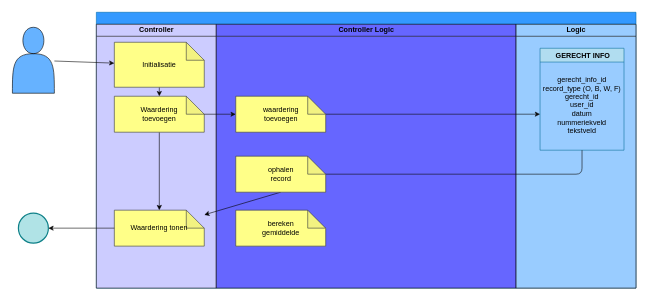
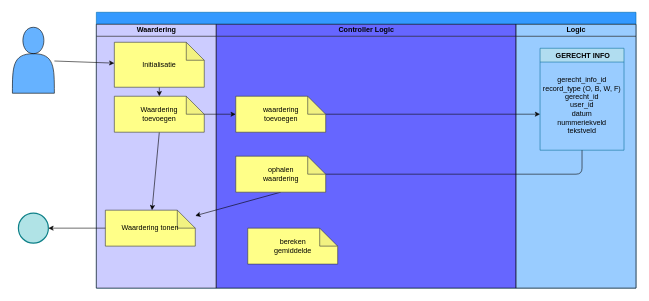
  <mxCell id="0" />
  <mxCell id="1" parent="0" />
  <mxCell id="2" value="" style="swimlane;childLayout=stackLayout;resizeParent=1;resizeParentMax=0;startSize=20;html=1;fillColor=#3399FF;fontColor=#000000;strokeColor=#006EAF;" vertex="1" parent="1"><mxGeometry x="160" y="20" width="900" height="460" as="geometry" /></mxCell>
- <mxCell id="3" value="Controller" style="swimlane;startSize=20;html=1;fillColor=#CCCCFF;fontColor=#000000;strokeColor=#0a0a0a;gradientColor=none;swimlaneFillColor=#CCCCFF;" vertex="1" parent="2"><mxGeometry y="20" width="200" height="440" as="geometry" /></mxCell>
+ <mxCell id="3" value="Waardering" style="swimlane;startSize=20;html=1;fillColor=#CCCCFF;fontColor=#000000;strokeColor=#0a0a0a;gradientColor=none;swimlaneFillColor=#CCCCFF;" vertex="1" parent="2"><mxGeometry y="20" width="200" height="440" as="geometry" /></mxCell>
  <mxCell id="4" style="edgeStyle=none;html=1;exitX=0.5;exitY=1;exitDx=0;exitDy=0;exitPerimeter=0;entryX=0.5;entryY=0;entryDx=0;entryDy=0;entryPerimeter=0;strokeColor=#000000;fontColor=#000000;" edge="1" parent="3" source="5" target="7"><mxGeometry relative="1" as="geometry" /></mxCell>
  <mxCell id="5" value="&lt;span style=&quot;color: rgb(0, 0, 0);&quot;&gt;Initialisatie&lt;/span&gt;" style="shape=note;whiteSpace=wrap;html=1;backgroundOutline=1;darkOpacity=0.05;strokeColor=#36393d;fillColor=#ffff88;" vertex="1" parent="3"><mxGeometry x="30" y="30" width="150" height="75" as="geometry" /></mxCell>
  <mxCell id="6" style="edgeStyle=none;html=1;exitX=0.5;exitY=1;exitDx=0;exitDy=0;exitPerimeter=0;strokeColor=#000000;fontColor=#000000;" edge="1" parent="3" source="7" target="8"><mxGeometry relative="1" as="geometry"><mxPoint x="105" y="210" as="targetPoint" /></mxGeometry></mxCell>
  <mxCell id="7" value="&lt;font color=&quot;#000000&quot;&gt;Waardering &lt;br&gt;toevoegen&lt;/font&gt;" style="shape=note;whiteSpace=wrap;html=1;backgroundOutline=1;darkOpacity=0.05;strokeColor=#36393d;fillColor=#ffff88;" vertex="1" parent="3"><mxGeometry x="30" y="120" width="150" height="60" as="geometry" /></mxCell>
- <mxCell id="8" value="Waardering tonen" style="shape=note;whiteSpace=wrap;html=1;backgroundOutline=1;darkOpacity=0.05;strokeColor=#36393d;fillColor=#ffff88;fontColor=#000000;labelBackgroundColor=none;" vertex="1" parent="3"><mxGeometry x="30" y="310" width="150" height="60" as="geometry" /></mxCell>
+ <mxCell id="8" value="Waardering tonen" style="shape=note;whiteSpace=wrap;html=1;backgroundOutline=1;darkOpacity=0.05;strokeColor=#36393d;fillColor=#ffff88;fontColor=#000000;labelBackgroundColor=none;" vertex="1" parent="3"><mxGeometry x="15" y="310" width="150" height="60" as="geometry" /></mxCell>
  <mxCell id="9" value="&lt;font color=&quot;#000000&quot;&gt;Controller Logic&lt;/font&gt;" style="swimlane;startSize=20;html=1;fillColor=#6666FF;strokeColor=#000000;swimlaneFillColor=#6666FF;fontColor=#ffffff;" vertex="1" parent="2"><mxGeometry x="200" y="20" width="500" height="440" as="geometry" /></mxCell>
  <mxCell id="10" style="edgeStyle=none;html=1;strokeColor=#000000;fontColor=#000000;exitX=0.5;exitY=1;exitDx=0;exitDy=0;exitPerimeter=0;" edge="1" parent="9" source="13" target="8"><mxGeometry relative="1" as="geometry"><mxPoint x="130" y="310" as="sourcePoint" /></mxGeometry></mxCell>
  <mxCell id="11" value="&lt;font color=&quot;#000000&quot;&gt;waardering&lt;br&gt;toevoegen&lt;br&gt;&lt;/font&gt;" style="shape=note;whiteSpace=wrap;html=1;backgroundOutline=1;darkOpacity=0.05;strokeColor=#36393d;fillColor=#ffff88;" vertex="1" parent="9"><mxGeometry x="32.5" y="120" width="150" height="60" as="geometry" /></mxCell>
- <mxCell id="12" value="&lt;font color=&quot;#000000&quot;&gt;bereken&lt;br&gt;gemiddelde&lt;/font&gt;" style="shape=note;whiteSpace=wrap;html=1;backgroundOutline=1;darkOpacity=0.05;strokeColor=#36393d;fillColor=#ffff88;" vertex="1" parent="9"><mxGeometry x="32.5" y="310" width="150" height="60" as="geometry" /></mxCell>
- <mxCell id="13" value="&lt;font color=&quot;#000000&quot;&gt;ophalen &lt;br&gt;record&lt;br&gt;&lt;/font&gt;" style="shape=note;whiteSpace=wrap;html=1;backgroundOutline=1;darkOpacity=0.05;strokeColor=#36393d;fillColor=#ffff88;" vertex="1" parent="9"><mxGeometry x="32.5" y="220" width="150" height="60" as="geometry" /></mxCell>
+ <mxCell id="12" value="&lt;font color=&quot;#000000&quot;&gt;bereken&lt;br&gt;gemiddelde&lt;/font&gt;" style="shape=note;whiteSpace=wrap;html=1;backgroundOutline=1;darkOpacity=0.05;strokeColor=#36393d;fillColor=#ffff88;" vertex="1" parent="9"><mxGeometry x="52.5" y="340" width="150" height="60" as="geometry" /></mxCell>
+ <mxCell id="13" value="&lt;font color=&quot;#000000&quot;&gt;ophalen &lt;br&gt;waardering&lt;br&gt;&lt;/font&gt;" style="shape=note;whiteSpace=wrap;html=1;backgroundOutline=1;darkOpacity=0.05;strokeColor=#36393d;fillColor=#ffff88;" vertex="1" parent="9"><mxGeometry x="32.5" y="220" width="150" height="60" as="geometry" /></mxCell>
  <mxCell id="14" value="&lt;font color=&quot;#000000&quot;&gt;Logic&lt;/font&gt;" style="swimlane;startSize=20;html=1;fillColor=#99CCFF;swimlaneFillColor=#99CCFF;strokeColor=#000000;" vertex="1" parent="2"><mxGeometry x="700" y="20" width="200" height="440" as="geometry" /></mxCell>
  <mxCell id="15" value=" GERECHT INFO" style="swimlane;labelBackgroundColor=none;strokeColor=#10739e;fillColor=#b1ddf0;fontColor=#000000;startSize=23;" vertex="1" parent="14"><mxGeometry x="40" y="40" width="140" height="170" as="geometry" /></mxCell>
  <mxCell id="16" value="&lt;font color=&quot;#000000&quot;&gt;gerecht_info_id&lt;br&gt;record_type (O, B, W, F)&lt;br&gt;gerecht_id&lt;br&gt;user_id&lt;br&gt;datum&lt;br&gt;nummeriekveld&lt;br&gt;tekstveld&lt;br&gt;&lt;/font&gt;" style="text;html=1;strokeColor=none;fillColor=none;align=center;verticalAlign=middle;whiteSpace=wrap;rounded=0;" vertex="1" parent="14"><mxGeometry x="40" y="70" width="140" height="130" as="geometry" /></mxCell>
  <mxCell id="17" style="edgeStyle=none;html=1;entryX=0;entryY=0.615;entryDx=0;entryDy=0;entryPerimeter=0;strokeColor=#0d0c0c;" edge="1" parent="2" source="11" target="16"><mxGeometry relative="1" as="geometry" /></mxCell>
  <mxCell id="18" style="edgeStyle=none;html=1;entryX=0;entryY=0;entryDx=150;entryDy=30;entryPerimeter=0;strokeColor=#0d0c0c;endArrow=none;" edge="1" parent="2" source="15" target="13"><mxGeometry relative="1" as="geometry"><Array as="points"><mxPoint x="810" y="270" /></Array></mxGeometry></mxCell>
  <mxCell id="19" style="edgeStyle=none;html=1;entryX=0;entryY=0.5;entryDx=0;entryDy=0;entryPerimeter=0;strokeColor=#0d0c0c;" edge="1" parent="2" source="7" target="11"><mxGeometry relative="1" as="geometry" /></mxCell>
  <mxCell id="20" style="edgeStyle=none;html=1;strokeColor=#0d0c0c;" edge="1" parent="1" source="21" target="5"><mxGeometry relative="1" as="geometry" /></mxCell>
  <mxCell id="21" value="" style="shape=actor;whiteSpace=wrap;html=1;fillColor=#66B2FF;strokeColor=#000000;" vertex="1" parent="1"><mxGeometry x="20" y="45" width="70" height="110" as="geometry" /></mxCell>
  <mxCell id="22" value="" style="ellipse;whiteSpace=wrap;html=1;aspect=fixed;labelBackgroundColor=none;strokeColor=#0e8088;fillColor=#b0e3e6;strokeWidth=2;" vertex="1" parent="1"><mxGeometry x="30" y="355" width="50" height="50" as="geometry" /></mxCell>
  <mxCell id="23" style="edgeStyle=none;html=1;entryX=1;entryY=0.5;entryDx=0;entryDy=0;strokeColor=#0d0c0c;" edge="1" parent="1" source="8" target="22"><mxGeometry relative="1" as="geometry" /></mxCell>
